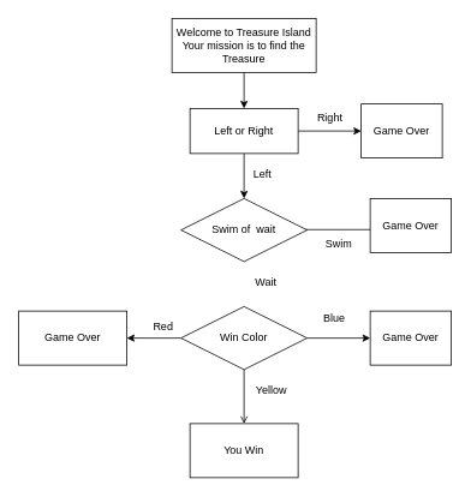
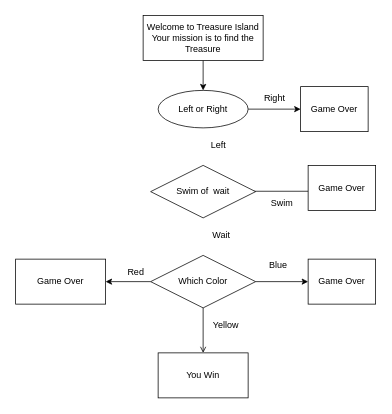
  <mxCell id="0" />
  <mxCell id="1" parent="0" />
  <mxCell id="2" value="" style="edgeStyle=orthogonalEdgeStyle;rounded=0;orthogonalLoop=1;jettySize=auto;html=1;" edge="1" parent="1" source="3" target="6"><mxGeometry relative="1" as="geometry" /></mxCell>
  <mxCell id="3" value="Welcome to Treasure Island&lt;br&gt;Your mission is to find the Treasure" style="rounded=0;whiteSpace=wrap;html=1;" vertex="1" parent="1"><mxGeometry x="190" y="20" width="160" height="60" as="geometry" /></mxCell>
- <mxCell id="4" value="" style="edgeStyle=orthogonalEdgeStyle;rounded=0;orthogonalLoop=1;jettySize=auto;html=1;" edge="1" parent="1" source="6" target="8"><mxGeometry relative="1" as="geometry" /></mxCell>
  <mxCell id="5" value="" style="edgeStyle=orthogonalEdgeStyle;rounded=0;orthogonalLoop=1;jettySize=auto;html=1;" edge="1" parent="1" source="6" target="17"><mxGeometry relative="1" as="geometry" /></mxCell>
- <mxCell id="6" value="Left or Right" style="rounded=0;whiteSpace=wrap;html=1;" vertex="1" parent="1"><mxGeometry x="210" y="120" width="120" height="50" as="geometry" /></mxCell>
+ <mxCell id="6" value="Left or Right" style="ellipse;whiteSpace=wrap;html=1;" vertex="1" parent="1"><mxGeometry x="210" y="120" width="120" height="50" as="geometry" /></mxCell>
  <mxCell id="7" value="" style="edgeStyle=orthogonalEdgeStyle;rounded=0;orthogonalLoop=1;jettySize=auto;html=1;" edge="1" parent="1"><mxGeometry relative="1" as="geometry"><mxPoint x="330" y="254.5" as="sourcePoint" /><mxPoint x="420" y="254.5" as="targetPoint" /></mxGeometry></mxCell>
  <mxCell id="8" value="Swim of&amp;nbsp; wait" style="rhombus;whiteSpace=wrap;html=1;rounded=0;" vertex="1" parent="1"><mxGeometry x="200" y="220" width="140" height="70" as="geometry" /></mxCell>
  <mxCell id="9" value="Game Over" style="whiteSpace=wrap;html=1;rounded=0;" vertex="1" parent="1"><mxGeometry x="410" y="220" width="90" height="60" as="geometry" /></mxCell>
  <mxCell id="10" value="" style="edgeStyle=orthogonalEdgeStyle;rounded=0;orthogonalLoop=1;jettySize=auto;html=1;endArrow=open;" edge="1" parent="1" source="13" target="14"><mxGeometry relative="1" as="geometry" /></mxCell>
  <mxCell id="11" value="" style="edgeStyle=orthogonalEdgeStyle;rounded=0;orthogonalLoop=1;jettySize=auto;html=1;" edge="1" parent="1" source="13" target="15"><mxGeometry relative="1" as="geometry" /></mxCell>
  <mxCell id="12" value="" style="edgeStyle=orthogonalEdgeStyle;rounded=0;orthogonalLoop=1;jettySize=auto;html=1;" edge="1" parent="1" source="13" target="16"><mxGeometry relative="1" as="geometry" /></mxCell>
- <mxCell id="13" value="Win Color" style="rhombus;whiteSpace=wrap;html=1;rounded=0;" vertex="1" parent="1"><mxGeometry x="200" y="340" width="140" height="70" as="geometry" /></mxCell>
+ <mxCell id="13" value="Which Color" style="rhombus;whiteSpace=wrap;html=1;rounded=0;" vertex="1" parent="1"><mxGeometry x="200" y="340" width="140" height="70" as="geometry" /></mxCell>
  <mxCell id="14" value="You Win" style="whiteSpace=wrap;html=1;rounded=0;" vertex="1" parent="1"><mxGeometry x="210" y="470" width="120" height="60" as="geometry" /></mxCell>
  <mxCell id="15" value="Game Over" style="whiteSpace=wrap;html=1;rounded=0;" vertex="1" parent="1"><mxGeometry x="20" y="345" width="120" height="60" as="geometry" /></mxCell>
  <mxCell id="16" value="Game Over" style="whiteSpace=wrap;html=1;rounded=0;" vertex="1" parent="1"><mxGeometry x="410" y="345" width="90" height="60" as="geometry" /></mxCell>
  <mxCell id="17" value="Game Over" style="whiteSpace=wrap;html=1;rounded=0;" vertex="1" parent="1"><mxGeometry x="400" y="115" width="90" height="60" as="geometry" /></mxCell>
  <mxCell id="18" value="Right" style="text;html=1;align=center;verticalAlign=middle;resizable=0;points=[];autosize=1;strokeColor=none;fillColor=none;" vertex="1" parent="1"><mxGeometry x="340" y="115" width="50" height="30" as="geometry" /></mxCell>
  <mxCell id="19" value="Swim" style="text;html=1;align=center;verticalAlign=middle;resizable=0;points=[];autosize=1;strokeColor=none;fillColor=none;" vertex="1" parent="1"><mxGeometry x="350" y="255" width="50" height="30" as="geometry" /></mxCell>
  <mxCell id="20" value="Left" style="text;html=1;align=center;verticalAlign=middle;resizable=0;points=[];autosize=1;strokeColor=none;fillColor=none;" vertex="1" parent="1"><mxGeometry x="270" y="178" width="40" height="30" as="geometry" /></mxCell>
  <mxCell id="21" value="Wait" style="text;html=1;align=center;verticalAlign=middle;resizable=0;points=[];autosize=1;strokeColor=none;fillColor=none;" vertex="1" parent="1"><mxGeometry x="269" y="298" width="50" height="30" as="geometry" /></mxCell>
  <mxCell id="22" value="Blue" style="text;html=1;align=center;verticalAlign=middle;resizable=0;points=[];autosize=1;strokeColor=none;fillColor=none;" vertex="1" parent="1"><mxGeometry x="345" y="338" width="50" height="30" as="geometry" /></mxCell>
  <mxCell id="23" value="Red" style="text;html=1;align=center;verticalAlign=middle;resizable=0;points=[];autosize=1;strokeColor=none;fillColor=none;" vertex="1" parent="1"><mxGeometry x="155" y="348" width="50" height="30" as="geometry" /></mxCell>
  <mxCell id="24" value="Yellow" style="text;html=1;align=center;verticalAlign=middle;resizable=0;points=[];autosize=1;strokeColor=none;fillColor=none;" vertex="1" parent="1"><mxGeometry x="270" y="418" width="60" height="30" as="geometry" /></mxCell>
